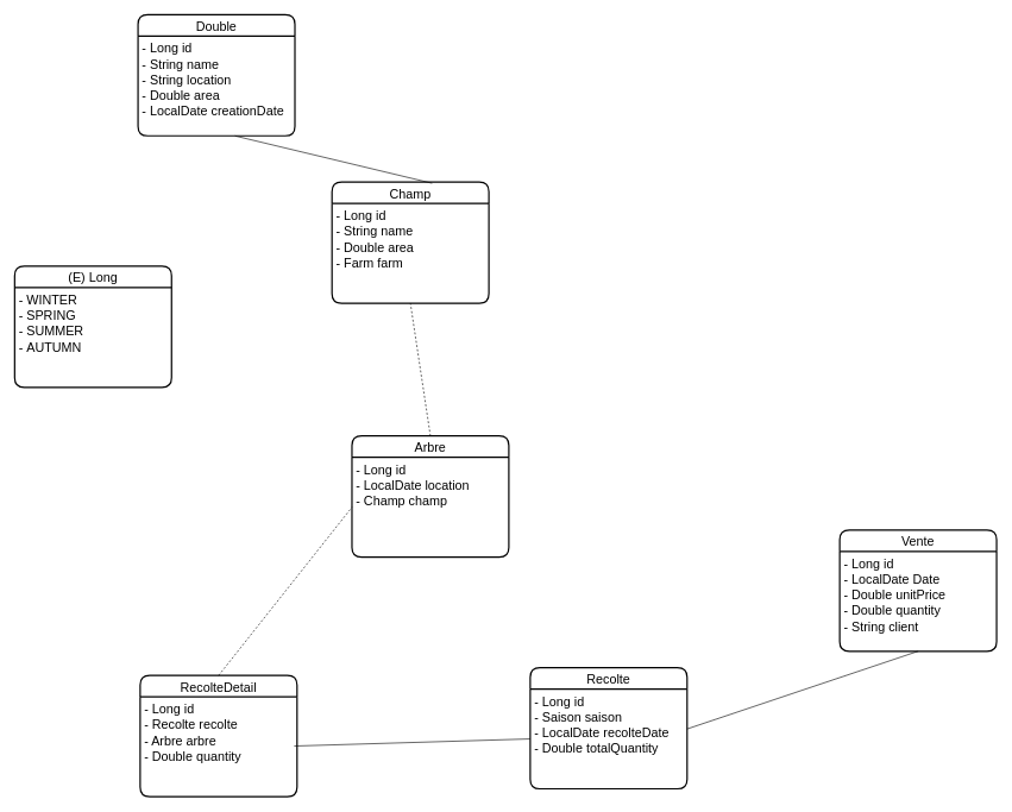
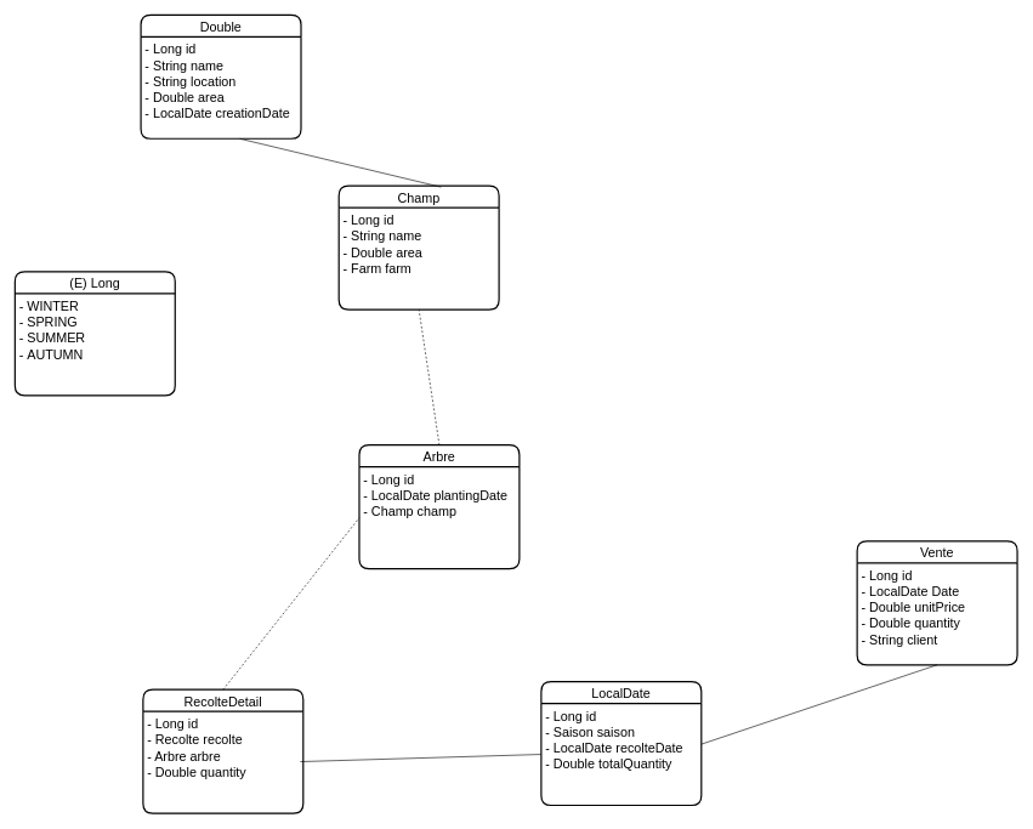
  <mxCell id="0" />
  <mxCell id="1" parent="0" />
  <mxCell id="2" value="Double" style="swimlane;childLayout=stackLayout;horizontal=1;startSize=30;horizontalStack=0;rounded=1;fontSize=18;fontStyle=0;strokeWidth=2;resizeParent=0;resizeLast=1;shadow=0;dashed=0;align=center;" parent="1" vertex="1"><mxGeometry x="193" y="20" width="220" height="170" as="geometry" /></mxCell>
  <mxCell id="3" value="- Long id&#10;- String name&#10;- String location&#10;- Double area&#10;- LocalDate creationDate" style="align=left;strokeColor=none;fillColor=none;spacingLeft=4;fontSize=18;verticalAlign=top;resizable=0;rotatable=0;part=1;" parent="2" vertex="1"><mxGeometry y="30" width="220" height="140" as="geometry" /></mxCell>
  <mxCell id="4" value="Champ" style="swimlane;childLayout=stackLayout;horizontal=1;startSize=30;horizontalStack=0;rounded=1;fontSize=18;fontStyle=0;strokeWidth=2;resizeParent=0;resizeLast=1;shadow=0;dashed=0;align=center;" parent="1" vertex="1"><mxGeometry x="465" y="255" width="220" height="170" as="geometry" /></mxCell>
  <mxCell id="5" value="- Long id&#10;- String name&#10;- Double area&#10;- Farm farm" style="align=left;strokeColor=none;fillColor=none;spacingLeft=4;fontSize=18;verticalAlign=top;resizable=0;rotatable=0;part=1;" parent="4" vertex="1"><mxGeometry y="30" width="220" height="140" as="geometry" /></mxCell>
  <mxCell id="6" value="Arbre" style="swimlane;childLayout=stackLayout;horizontal=1;startSize=30;horizontalStack=0;rounded=1;fontSize=18;fontStyle=0;strokeWidth=2;resizeParent=0;resizeLast=1;shadow=0;dashed=0;align=center;" parent="1" vertex="1"><mxGeometry x="493" y="611" width="220" height="170" as="geometry" /></mxCell>
- <mxCell id="7" value="- Long id&#10;- LocalDate location&#10;- Champ champ" style="align=left;strokeColor=none;fillColor=none;spacingLeft=4;fontSize=18;verticalAlign=top;resizable=0;rotatable=0;part=1;" parent="6" vertex="1"><mxGeometry y="30" width="220" height="140" as="geometry" /></mxCell>
- <mxCell id="8" value="Recolte" style="swimlane;childLayout=stackLayout;horizontal=1;startSize=30;horizontalStack=0;rounded=1;fontSize=18;fontStyle=0;strokeWidth=2;resizeParent=0;resizeLast=1;shadow=0;dashed=0;align=center;" parent="1" vertex="1"><mxGeometry x="743" y="936" width="220" height="170" as="geometry" /></mxCell>
+ <mxCell id="7" value="- Long id&#10;- LocalDate plantingDate&#10;- Champ champ" style="align=left;strokeColor=none;fillColor=none;spacingLeft=4;fontSize=18;verticalAlign=top;resizable=0;rotatable=0;part=1;" parent="6" vertex="1"><mxGeometry y="30" width="220" height="140" as="geometry" /></mxCell>
+ <mxCell id="8" value="LocalDate" style="swimlane;childLayout=stackLayout;horizontal=1;startSize=30;horizontalStack=0;rounded=1;fontSize=18;fontStyle=0;strokeWidth=2;resizeParent=0;resizeLast=1;shadow=0;dashed=0;align=center;" parent="1" vertex="1"><mxGeometry x="743" y="936" width="220" height="170" as="geometry" /></mxCell>
  <mxCell id="9" value="- Long id&#10;- Saison saison&#10;- LocalDate recolteDate&#10;- Double totalQuantity" style="align=left;strokeColor=none;fillColor=none;spacingLeft=4;fontSize=18;verticalAlign=top;resizable=0;rotatable=0;part=1;" parent="8" vertex="1"><mxGeometry y="30" width="220" height="140" as="geometry" /></mxCell>
  <mxCell id="10" value="RecolteDetail" style="swimlane;childLayout=stackLayout;horizontal=1;startSize=30;horizontalStack=0;rounded=1;fontSize=18;fontStyle=0;strokeWidth=2;resizeParent=0;resizeLast=1;shadow=0;dashed=0;align=center;" parent="1" vertex="1"><mxGeometry x="196" y="947" width="220" height="170" as="geometry" /></mxCell>
  <mxCell id="11" value="- Long id&#10;- Recolte recolte&#10;- Arbre arbre&#10;- Double quantity" style="align=left;strokeColor=none;fillColor=none;spacingLeft=4;fontSize=18;verticalAlign=top;resizable=0;rotatable=0;part=1;" parent="10" vertex="1"><mxGeometry y="30" width="220" height="140" as="geometry" /></mxCell>
  <mxCell id="12" value="Vente" style="swimlane;childLayout=stackLayout;horizontal=1;startSize=30;horizontalStack=0;rounded=1;fontSize=18;fontStyle=0;strokeWidth=2;resizeParent=0;resizeLast=1;shadow=0;dashed=0;align=center;" parent="1" vertex="1"><mxGeometry x="1177" y="743" width="220" height="170" as="geometry" /></mxCell>
  <mxCell id="13" value="- Long id&#10;- LocalDate Date&#10;- Double unitPrice&#10;- Double quantity&#10;- String client" style="align=left;strokeColor=none;fillColor=none;spacingLeft=4;fontSize=18;verticalAlign=top;resizable=0;rotatable=0;part=1;" parent="12" vertex="1"><mxGeometry y="30" width="220" height="140" as="geometry" /></mxCell>
  <mxCell id="14" value="(E) Long " style="swimlane;childLayout=stackLayout;horizontal=1;startSize=30;horizontalStack=0;rounded=1;fontSize=18;fontStyle=0;strokeWidth=2;resizeParent=0;resizeLast=1;shadow=0;dashed=0;align=center;" parent="1" vertex="1"><mxGeometry x="20" y="373" width="220" height="170" as="geometry" /></mxCell>
  <mxCell id="15" value="- WINTER&#10;- SPRING&#10;- SUMMER&#10;- AUTUMN" style="align=left;strokeColor=none;fillColor=none;spacingLeft=4;fontSize=18;verticalAlign=top;resizable=0;rotatable=0;part=1;" parent="14" vertex="1"><mxGeometry y="30" width="220" height="140" as="geometry" /></mxCell>
  <mxCell id="16" value="" style="endArrow=none;html=1;rounded=0;fontSize=18;exitX=0.5;exitY=0;exitDx=0;exitDy=0;entryX=0.5;entryY=1;entryDx=0;entryDy=0;dashed=1;" parent="1" source="6" target="5" edge="1"><mxGeometry relative="1" as="geometry"><mxPoint x="79" y="471" as="sourcePoint" /><mxPoint x="239" y="471" as="targetPoint" /></mxGeometry></mxCell>
  <mxCell id="17" value="" style="endArrow=none;html=1;rounded=0;fontSize=18;exitX=0.638;exitY=0.009;exitDx=0;exitDy=0;entryX=0.618;entryY=1.001;entryDx=0;entryDy=0;exitPerimeter=0;entryPerimeter=0;" parent="1" source="4" target="3" edge="1"><mxGeometry relative="1" as="geometry"><mxPoint x="229" y="291" as="sourcePoint" /><mxPoint x="229" y="171" as="targetPoint" /><Array as="points" /></mxGeometry></mxCell>
  <mxCell id="18" value="" style="endArrow=none;html=1;rounded=0;fontSize=18;entryX=0;entryY=0.5;entryDx=0;entryDy=0;exitX=0.5;exitY=0;exitDx=0;exitDy=0;dashed=1;" parent="1" source="10" edge="1" target="7"><mxGeometry relative="1" as="geometry"><mxPoint x="168.29" y="861" as="sourcePoint" /><mxPoint x="168.29" y="761" as="targetPoint" /></mxGeometry></mxCell>
  <mxCell id="19" value="" style="endArrow=none;html=1;rounded=0;fontSize=18;entryX=0;entryY=0.5;entryDx=0;entryDy=0;" edge="1" parent="1" target="9"><mxGeometry relative="1" as="geometry"><mxPoint x="412" y="1046" as="sourcePoint" /><mxPoint x="726" y="1046" as="targetPoint" /></mxGeometry></mxCell>
  <mxCell id="20" value="" style="endArrow=none;html=1;rounded=0;fontSize=18;entryX=0.5;entryY=1;entryDx=0;entryDy=0;" edge="1" parent="1" target="13"><mxGeometry relative="1" as="geometry"><mxPoint x="963" y="1022" as="sourcePoint" /><mxPoint x="1294" y="1012" as="targetPoint" /></mxGeometry></mxCell>
